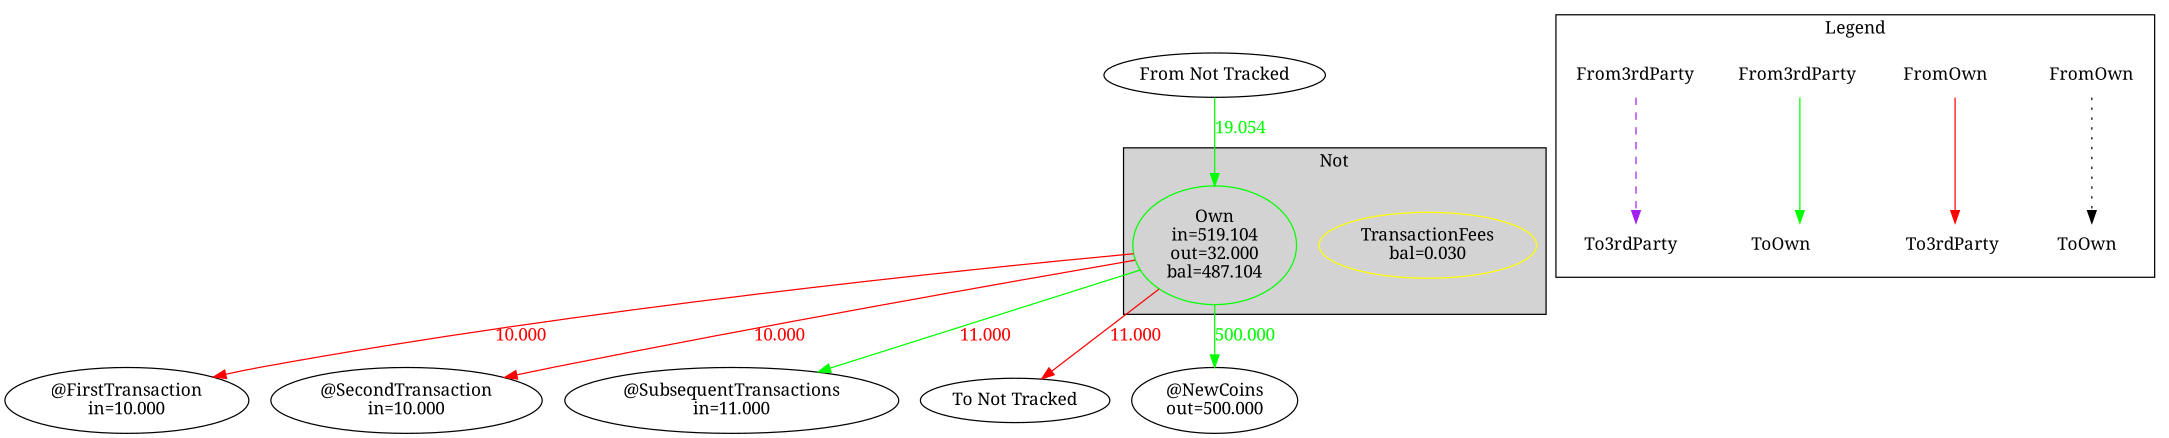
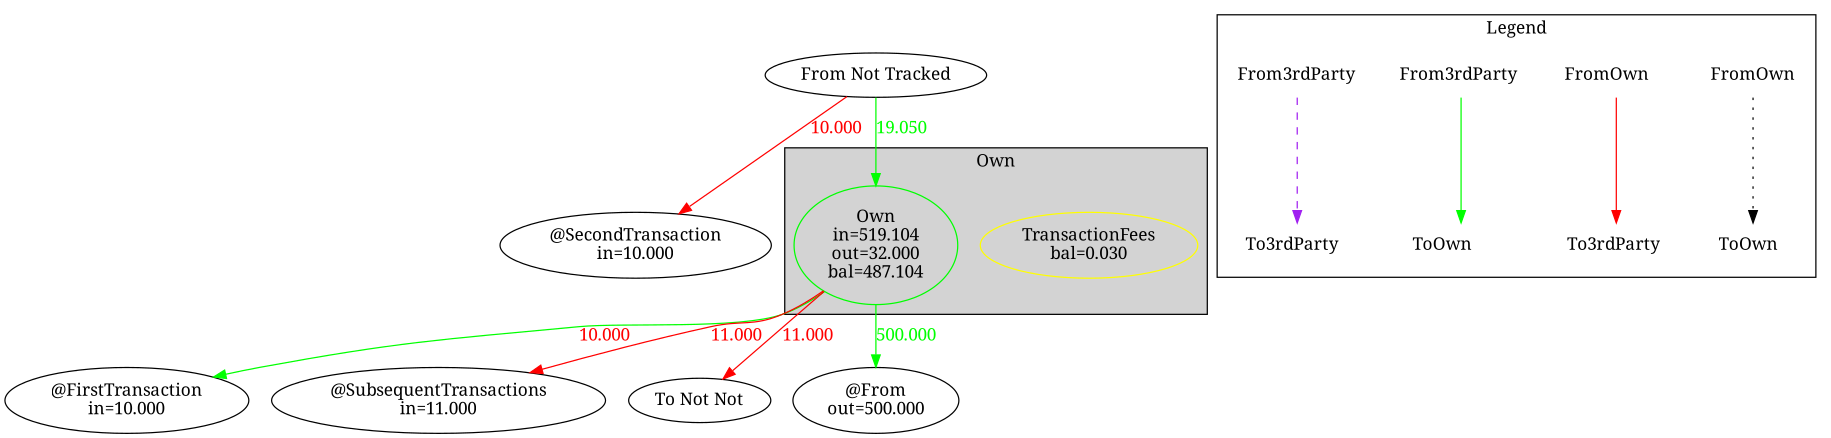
  strict digraph {
    fontname="Noto Serif"
    node [fontname="Noto Serif"]
    edge [fontname="Noto Serif" color=red]
    n1 [addresses=",1Q2TWHE3GMdB6BZKafqwxXtWAWgFt5Jvm3" input=10.0 label="@FirstTransaction\nin=10.000" output=0.0]
    n2 [addresses=",1DUDsfc23Dv9sPMEk5RsrtfzCw5ofi5sVW" input=10.0 label="@SecondTransaction\nin=10.000" output=0.0]
    n3 [addresses=",1ByLSV2gLRcuqUmfdYcpPQH8Npm8cccsFg,13HtsYzne8xVPdGDnmJX8gHgBZerAfJGEf" input=11.0 label="@SubsequentTransactions\nin=11.000" output=0.0]
    FromOwn [rankdir=LR shape=plaintext]
    "ToOwn  " [rankdir=LR shape=plaintext]
    "FromOwn    " [rankdir=LR shape=plaintext]
    "To3rdParty " [rankdir=LR shape=plaintext]
    "From3rdParty " [rankdir=LR shape=plaintext]
    "ToOwn        " [rankdir=LR shape=plaintext]
    From3rdParty [rankdir=LR shape=plaintext]
    "To3rdParty  " [rankdir=LR shape=plaintext]
    n12 [color=yellow input=0.0 label="TransactionFees\nbal=0.030" output=0.0]
    n13 [addresses="1A1zP1eP5QGefi2DMPTfTL5SLmv7DivfNa,12cbQLTFMXRnSzktFkuoG3eHoMeFtpTu3S,1HLoD9E4SDFFPDiYfNYnkBLQ85Y51J3Zb1,1FvzCLoTPGANNjWoUo6jUGuAG3wg1w4YjR,15ubicBBWFnvoZLT7GiU2qxjRaKJPdkDMG,1JfbZRwdDHKZmuiZgYArJZhcuuzuw2HuMu,1GkQmKAmHtNfnD3LHhTkewJxKHVSta4m2a,16LoW7y83wtawMg5XmT4M3Q7EdjjUmenjM,1J6PYEzr4CUoGbnXrELyHszoTSz3wCsCaj,12c6DSiU4Rq3P4ZxziKxzrL5LmMBrzjrJX" color=green input=519.103684799999 label="Own\nin=519.104\nout=32.000\nbal=487.104" output=32.0]
-   n14 [input=0.0 label="To Not Tracked" output=0.0 wallet=Untracked]
-   n15 [input=0.0 label="@NewCoins\nout=500.000" output=500.00002335]
+   n14 [input=0.0 label="To Not Not" output=0.0 wallet=Untracked]
+   n15 [input=0.0 label="@From\nout=500.000" output=500.00002335]
    n16 [input=0.0 label="From Not Tracked" output=0.0 wallet=Untracked]
    subgraph sub_1 {
      label=ThirdParty
      n1
      n2
      n3
    }
    subgraph cluster_2 {
      label=Legend
      rank=sink
      FromOwn
      "ToOwn  "
      "FromOwn    "
      "To3rdParty "
      "From3rdParty "
      "ToOwn        "
      From3rdParty
      "To3rdParty  "
    }
    subgraph cluster_3 {
      fillcolor=lightgrey
-     label=Not
+     label=Own
      style=filled
      n12
      n13
    }
    FromOwn -> "ToOwn  " [rankdir=LR style=dotted color=""]
    "FromOwn    " -> "To3rdParty " [rankdir=LR]
    "From3rdParty " -> "ToOwn        " [color=green rankdir=LR]
    From3rdParty -> "To3rdParty  " [color=purple rankdir=LR style=dashed]
-   n13 -> n1 [count=1 fontcolor=red label=10.000 weight=10.0]
-   n13 -> n2 [count=1 fontcolor=red label=10.000 weight=10.0]
-   n13 -> n3 [color=green count=2 fontcolor=red label=11.000 weight=11.0]
+   n13 -> n1 [color=green count=1 fontcolor=red label=10.000 weight=10.0]
+   n16 -> n2 [count=1 fontcolor=red label=10.000 weight=10.0]
+   n13 -> n3 [count=2 fontcolor=red label=11.000 weight=11.0]
    n13 -> n14 [count=1 fontcolor=red label=11.000 weight=1.0]
    n13 -> n15 [color=green count=10 fontcolor=green label=500.000 weight=500.0]
-   n16 -> n13 [color=green count=617 fontcolor=green label=19.054 weight=19.054170230000004]
+   n16 -> n13 [color=green count=617 fontcolor=green label=19.050 weight=19.054170230000004]
  }
